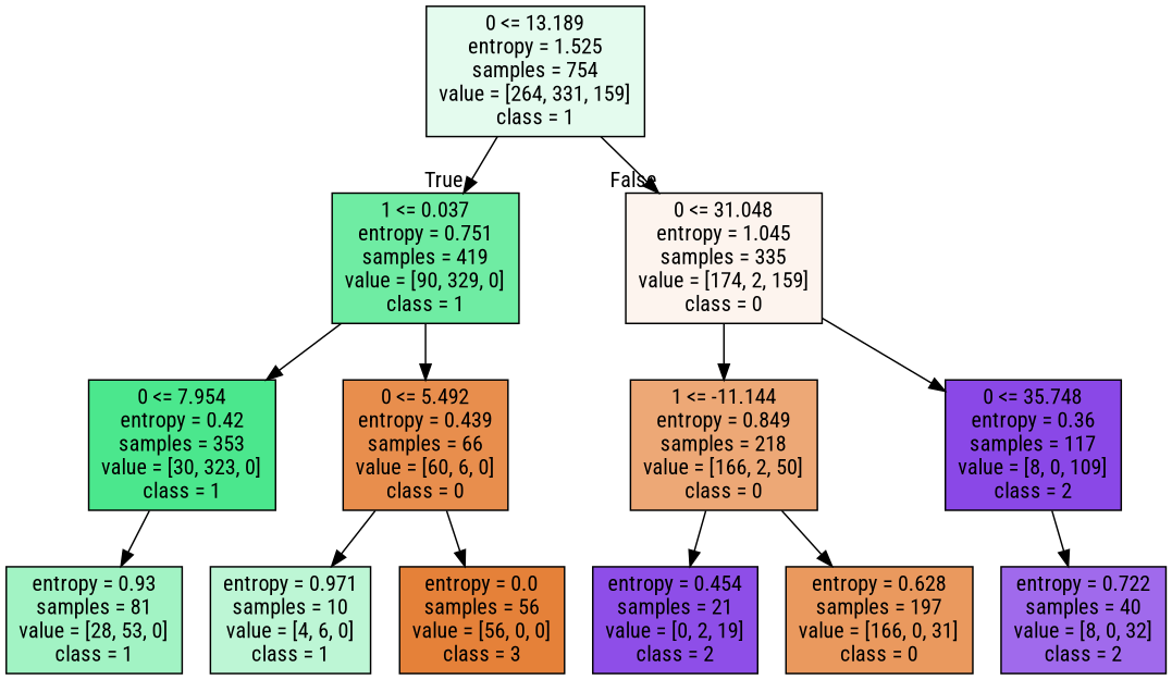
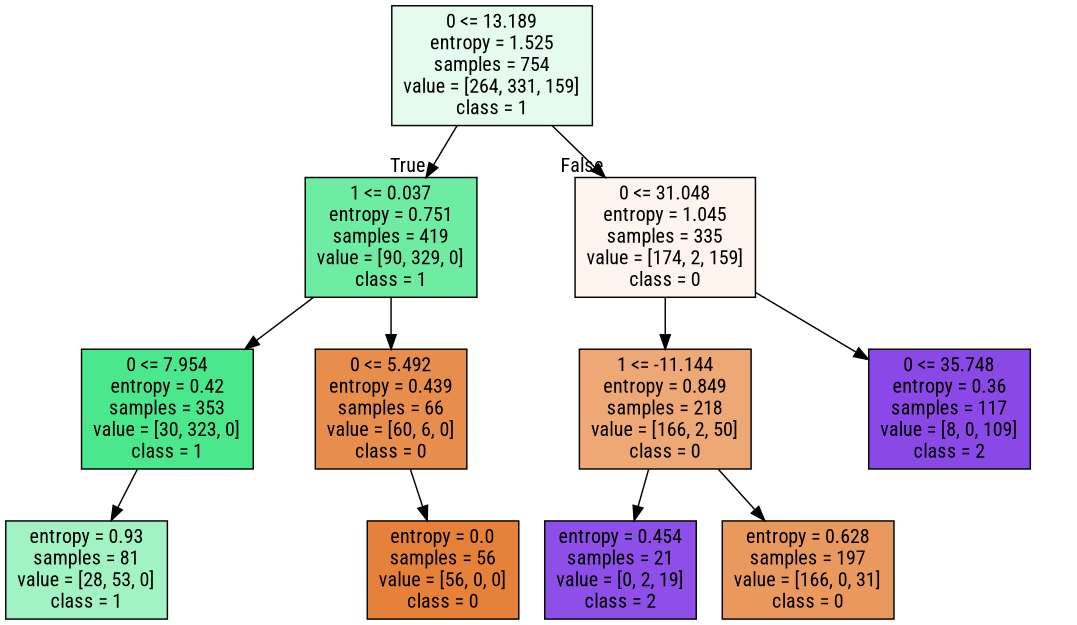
  digraph {
    fontname="Roboto Condensed"
    node [color=black fontname="Roboto Condensed" shape=box style=filled]
    edge [fontname="Roboto Condensed"]
    n1 [fillcolor="#e4fbee" label="0 <= 13.189\nentropy = 1.525\nsamples = 754\nvalue = [264, 331, 159]\nclass = 1"]
    n2 [fillcolor="#6feca3" label="1 <= 0.037\nentropy = 0.751\nsamples = 419\nvalue = [90, 329, 0]\nclass = 1"]
    n3 [fillcolor="#fdf4ee" label="0 <= 31.048\nentropy = 1.045\nsamples = 335\nvalue = [174, 2, 159]\nclass = 0"]
    n4 [fillcolor="#4be78d" label="0 <= 7.954\nentropy = 0.42\nsamples = 353\nvalue = [30, 323, 0]\nclass = 1"]
    n5 [fillcolor="#e88e4d" label="0 <= 5.492\nentropy = 0.439\nsamples = 66\nvalue = [60, 6, 0]\nclass = 0"]
    n6 [fillcolor="#eda876" label="1 <= -11.144\nentropy = 0.849\nsamples = 218\nvalue = [166, 2, 50]\nclass = 0"]
    n7 [fillcolor="#8a48e7" label="0 <= 35.748\nentropy = 0.36\nsamples = 117\nvalue = [8, 0, 109]\nclass = 2"]
    n8 [fillcolor="#a2f3c4" label="entropy = 0.93\nsamples = 81\nvalue = [28, 53, 0]\nclass = 1"]
-   n9 [fillcolor="#bdf6d5" label="entropy = 0.971\nsamples = 10\nvalue = [4, 6, 0]\nclass = 1"]
-   n10 [fillcolor="#e58139" label="entropy = 0.0\nsamples = 56\nvalue = [56, 0, 0]\nclass = 3"]
+   n10 [fillcolor="#e58139" label="entropy = 0.0\nsamples = 56\nvalue = [56, 0, 0]\nclass = 0"]
    n11 [fillcolor="#8e4ee8" label="entropy = 0.454\nsamples = 21\nvalue = [0, 2, 19]\nclass = 2"]
    n12 [fillcolor="#ea995e" label="entropy = 0.628\nsamples = 197\nvalue = [166, 0, 31]\nclass = 0"]
-   n13 [fillcolor="#a06aec" label="entropy = 0.722\nsamples = 40\nvalue = [8, 0, 32]\nclass = 2"]
    n1 -> n2 [headlabel=True labelangle=45 labeldistance=2.5]
    n1 -> n3 [headlabel=False labelangle=-45 labeldistance=2.5]
    n2 -> n4
    n2 -> n5
    n3 -> n6
    n3 -> n7
    n4 -> n8
-   n5 -> n9
    n5 -> n10
    n6 -> n11
    n6 -> n12
-   n7 -> n13
  }
